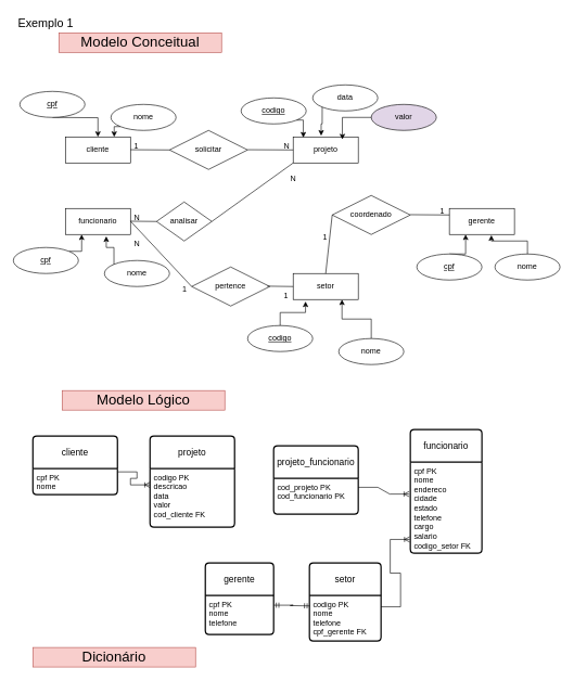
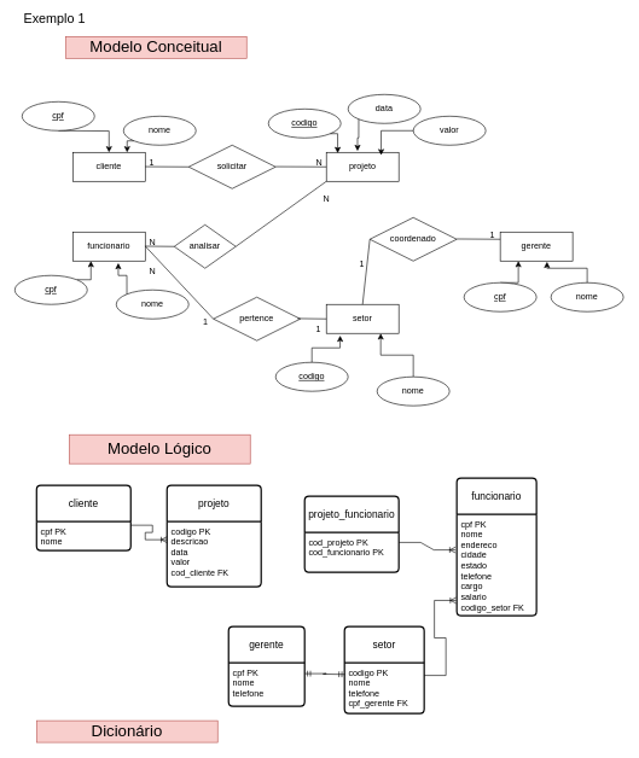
  <mxCell id="0" />
  <mxCell id="1" parent="0" />
  <mxCell id="2" value="&lt;font style=&quot;font-size: 22px;&quot;&gt;Modelo Conceitual&lt;/font&gt;" style="text;html=1;align=center;verticalAlign=middle;whiteSpace=wrap;rounded=0;fillColor=#f8cecc;strokeColor=#b85450;" vertex="1" parent="1"><mxGeometry x="90" y="50" width="250" height="30" as="geometry" /></mxCell>
- <mxCell id="3" value="&lt;font style=&quot;font-size: 18px;&quot;&gt;Exemplo 1&lt;/font&gt;" style="text;html=1;align=center;verticalAlign=middle;whiteSpace=wrap;rounded=0;" vertex="1" parent="1"><mxGeometry x="20" y="20" width="100" height="30" as="geometry" /></mxCell>
+ <mxCell id="3" value="&lt;font style=&quot;font-size: 18px;&quot;&gt;Exemplo 1&lt;/font&gt;" style="text;html=1;align=center;verticalAlign=middle;whiteSpace=wrap;rounded=0;" vertex="1" parent="1"><mxGeometry x="25" y="10" width="100" height="30" as="geometry" /></mxCell>
  <mxCell id="4" value="cliente" style="whiteSpace=wrap;html=1;align=center;" vertex="1" parent="1"><mxGeometry x="100" y="210" width="100" height="40" as="geometry" /></mxCell>
  <mxCell id="5" value="projeto" style="whiteSpace=wrap;html=1;align=center;" vertex="1" parent="1"><mxGeometry x="450" y="210" width="100" height="40" as="geometry" /></mxCell>
  <mxCell id="6" value="funcionario" style="whiteSpace=wrap;html=1;align=center;" vertex="1" parent="1"><mxGeometry x="100" y="320" width="100" height="40" as="geometry" /></mxCell>
  <mxCell id="7" style="edgeStyle=orthogonalEdgeStyle;rounded=0;orthogonalLoop=1;jettySize=auto;html=1;exitX=0.5;exitY=1;exitDx=0;exitDy=0;" edge="1" parent="1" target="4"><mxGeometry relative="1" as="geometry"><mxPoint x="80" y="180" as="sourcePoint" /></mxGeometry></mxCell>
  <mxCell id="8" style="edgeStyle=orthogonalEdgeStyle;rounded=0;orthogonalLoop=1;jettySize=auto;html=1;exitX=0;exitY=1;exitDx=0;exitDy=0;entryX=0.75;entryY=0;entryDx=0;entryDy=0;" edge="1" parent="1" source="9" target="4"><mxGeometry relative="1" as="geometry" /></mxCell>
  <mxCell id="9" value="nome" style="ellipse;whiteSpace=wrap;html=1;align=center;" vertex="1" parent="1"><mxGeometry x="170" y="160" width="100" height="40" as="geometry" /></mxCell>
  <mxCell id="10" value="cpf" style="ellipse;whiteSpace=wrap;html=1;align=center;fontStyle=4;" vertex="1" parent="1"><mxGeometry x="30" y="140" width="100" height="40" as="geometry" /></mxCell>
  <mxCell id="11" value="codigo" style="ellipse;whiteSpace=wrap;html=1;align=center;fontStyle=4;" vertex="1" parent="1"><mxGeometry x="370" y="150" width="100" height="40" as="geometry" /></mxCell>
  <mxCell id="12" value="data" style="ellipse;whiteSpace=wrap;html=1;align=center;" vertex="1" parent="1"><mxGeometry x="480" y="130" width="100" height="40" as="geometry" /></mxCell>
- <mxCell id="13" value="valor" style="ellipse;whiteSpace=wrap;html=1;align=center;fillColor=#e1d5e7;" vertex="1" parent="1"><mxGeometry x="570" y="160" width="100" height="40" as="geometry" /></mxCell>
+ <mxCell id="13" value="valor" style="ellipse;whiteSpace=wrap;html=1;align=center;" vertex="1" parent="1"><mxGeometry x="570" y="160" width="100" height="40" as="geometry" /></mxCell>
  <mxCell id="14" style="edgeStyle=orthogonalEdgeStyle;rounded=0;orthogonalLoop=1;jettySize=auto;html=1;exitX=1;exitY=1;exitDx=0;exitDy=0;entryX=0.156;entryY=0.025;entryDx=0;entryDy=0;entryPerimeter=0;" edge="1" parent="1" source="11" target="5"><mxGeometry relative="1" as="geometry" /></mxCell>
  <mxCell id="15" style="edgeStyle=orthogonalEdgeStyle;rounded=0;orthogonalLoop=1;jettySize=auto;html=1;exitX=0;exitY=1;exitDx=0;exitDy=0;entryX=0.43;entryY=-0.046;entryDx=0;entryDy=0;entryPerimeter=0;" edge="1" parent="1" source="12" target="5"><mxGeometry relative="1" as="geometry" /></mxCell>
  <mxCell id="16" style="edgeStyle=orthogonalEdgeStyle;rounded=0;orthogonalLoop=1;jettySize=auto;html=1;exitX=0;exitY=0.5;exitDx=0;exitDy=0;entryX=0.756;entryY=0.096;entryDx=0;entryDy=0;entryPerimeter=0;" edge="1" parent="1" source="13" target="5"><mxGeometry relative="1" as="geometry" /></mxCell>
  <mxCell id="17" value="solicitar" style="shape=rhombus;perimeter=rhombusPerimeter;whiteSpace=wrap;html=1;align=center;" vertex="1" parent="1"><mxGeometry x="260" y="200" width="120" height="60" as="geometry" /></mxCell>
  <mxCell id="18" value="" style="endArrow=none;html=1;rounded=0;" edge="1" parent="1"><mxGeometry relative="1" as="geometry"><mxPoint x="200" y="229.66" as="sourcePoint" /><mxPoint x="260" y="230" as="targetPoint" /></mxGeometry></mxCell>
  <mxCell id="19" value="" style="endArrow=none;html=1;rounded=0;entryX=0;entryY=0.5;entryDx=0;entryDy=0;" edge="1" parent="1" target="5"><mxGeometry relative="1" as="geometry"><mxPoint x="380" y="229.66" as="sourcePoint" /><mxPoint x="440" y="230" as="targetPoint" /></mxGeometry></mxCell>
  <mxCell id="20" value="1" style="text;strokeColor=none;fillColor=none;spacingLeft=4;spacingRight=4;overflow=hidden;rotatable=0;points=[[0,0.5],[1,0.5]];portConstraint=eastwest;fontSize=12;whiteSpace=wrap;html=1;" vertex="1" parent="1"><mxGeometry x="200" y="210" width="20" height="20" as="geometry" /></mxCell>
  <mxCell id="21" value="N" style="text;strokeColor=none;fillColor=none;spacingLeft=4;spacingRight=4;overflow=hidden;rotatable=0;points=[[0,0.5],[1,0.5]];portConstraint=eastwest;fontSize=12;whiteSpace=wrap;html=1;" vertex="1" parent="1"><mxGeometry x="430" y="210" width="20" height="20" as="geometry" /></mxCell>
  <mxCell id="22" value="nome" style="ellipse;whiteSpace=wrap;html=1;align=center;" vertex="1" parent="1"><mxGeometry x="160" y="400" width="100" height="40" as="geometry" /></mxCell>
  <mxCell id="23" style="edgeStyle=orthogonalEdgeStyle;rounded=0;orthogonalLoop=1;jettySize=auto;html=1;exitX=1;exitY=0;exitDx=0;exitDy=0;entryX=0.25;entryY=1;entryDx=0;entryDy=0;" edge="1" parent="1" source="24" target="6"><mxGeometry relative="1" as="geometry" /></mxCell>
  <mxCell id="24" value="cpf" style="ellipse;whiteSpace=wrap;html=1;align=center;fontStyle=4;" vertex="1" parent="1"><mxGeometry x="20" y="380" width="100" height="40" as="geometry" /></mxCell>
  <mxCell id="25" style="edgeStyle=orthogonalEdgeStyle;rounded=0;orthogonalLoop=1;jettySize=auto;html=1;exitX=0;exitY=0;exitDx=0;exitDy=0;entryX=0.628;entryY=1.071;entryDx=0;entryDy=0;entryPerimeter=0;" edge="1" parent="1" source="22" target="6"><mxGeometry relative="1" as="geometry" /></mxCell>
  <mxCell id="26" value="analisar" style="shape=rhombus;perimeter=rhombusPerimeter;whiteSpace=wrap;html=1;align=center;" vertex="1" parent="1"><mxGeometry x="240" y="310" width="85" height="60" as="geometry" /></mxCell>
  <mxCell id="27" value="" style="endArrow=none;html=1;rounded=0;entryX=0;entryY=0.5;entryDx=0;entryDy=0;" edge="1" parent="1" target="26"><mxGeometry relative="1" as="geometry"><mxPoint x="200" y="339.58" as="sourcePoint" /><mxPoint x="360" y="339.58" as="targetPoint" /></mxGeometry></mxCell>
  <mxCell id="28" value="" style="endArrow=none;html=1;rounded=0;entryX=0;entryY=1;entryDx=0;entryDy=0;exitX=1;exitY=0.5;exitDx=0;exitDy=0;" edge="1" parent="1" source="26" target="5"><mxGeometry relative="1" as="geometry"><mxPoint x="350" y="339.58" as="sourcePoint" /><mxPoint x="510" y="339.58" as="targetPoint" /></mxGeometry></mxCell>
  <mxCell id="29" value="setor" style="whiteSpace=wrap;html=1;align=center;" vertex="1" parent="1"><mxGeometry x="450" y="420" width="100" height="40" as="geometry" /></mxCell>
  <mxCell id="30" value="pertence" style="shape=rhombus;perimeter=rhombusPerimeter;whiteSpace=wrap;html=1;align=center;" vertex="1" parent="1"><mxGeometry x="294" y="410" width="120" height="60" as="geometry" /></mxCell>
  <mxCell id="31" value="" style="endArrow=none;html=1;rounded=0;entryX=0;entryY=0.5;entryDx=0;entryDy=0;" edge="1" parent="1" target="30"><mxGeometry relative="1" as="geometry"><mxPoint x="200" y="339.5" as="sourcePoint" /><mxPoint x="360" y="339.5" as="targetPoint" /></mxGeometry></mxCell>
  <mxCell id="32" value="" style="endArrow=none;html=1;rounded=0;" edge="1" parent="1"><mxGeometry relative="1" as="geometry"><mxPoint x="410" y="439.5" as="sourcePoint" /><mxPoint x="450" y="440" as="targetPoint" /></mxGeometry></mxCell>
  <mxCell id="33" value="N" style="text;strokeColor=none;fillColor=none;spacingLeft=4;spacingRight=4;overflow=hidden;rotatable=0;points=[[0,0.5],[1,0.5]];portConstraint=eastwest;fontSize=12;whiteSpace=wrap;html=1;" vertex="1" parent="1"><mxGeometry x="440" y="260" width="20" height="20" as="geometry" /></mxCell>
  <mxCell id="34" value="N" style="text;strokeColor=none;fillColor=none;spacingLeft=4;spacingRight=4;overflow=hidden;rotatable=0;points=[[0,0.5],[1,0.5]];portConstraint=eastwest;fontSize=12;whiteSpace=wrap;html=1;" vertex="1" parent="1"><mxGeometry x="200" y="360" width="20" height="20" as="geometry" /></mxCell>
  <mxCell id="35" value="N" style="text;strokeColor=none;fillColor=none;spacingLeft=4;spacingRight=4;overflow=hidden;rotatable=0;points=[[0,0.5],[1,0.5]];portConstraint=eastwest;fontSize=12;whiteSpace=wrap;html=1;" vertex="1" parent="1"><mxGeometry x="200" y="320" width="20" height="20" as="geometry" /></mxCell>
  <mxCell id="36" value="1" style="text;strokeColor=none;fillColor=none;spacingLeft=4;spacingRight=4;overflow=hidden;rotatable=0;points=[[0,0.5],[1,0.5]];portConstraint=eastwest;fontSize=12;whiteSpace=wrap;html=1;" vertex="1" parent="1"><mxGeometry x="274" y="430" width="20" height="20" as="geometry" /></mxCell>
  <mxCell id="37" style="edgeStyle=orthogonalEdgeStyle;rounded=0;orthogonalLoop=1;jettySize=auto;html=1;exitX=0.5;exitY=0;exitDx=0;exitDy=0;entryX=0.75;entryY=1;entryDx=0;entryDy=0;" edge="1" parent="1" source="38" target="29"><mxGeometry relative="1" as="geometry" /></mxCell>
  <mxCell id="38" value="nome" style="ellipse;whiteSpace=wrap;html=1;align=center;" vertex="1" parent="1"><mxGeometry x="520" y="520" width="100" height="40" as="geometry" /></mxCell>
  <mxCell id="39" value="codigo" style="ellipse;whiteSpace=wrap;html=1;align=center;fontStyle=4;" vertex="1" parent="1"><mxGeometry x="380" y="500" width="100" height="40" as="geometry" /></mxCell>
  <mxCell id="40" style="edgeStyle=orthogonalEdgeStyle;rounded=0;orthogonalLoop=1;jettySize=auto;html=1;exitX=0.5;exitY=0;exitDx=0;exitDy=0;entryX=0.19;entryY=1.075;entryDx=0;entryDy=0;entryPerimeter=0;" edge="1" parent="1" source="39" target="29"><mxGeometry relative="1" as="geometry" /></mxCell>
  <mxCell id="41" value="coordenado" style="shape=rhombus;perimeter=rhombusPerimeter;whiteSpace=wrap;html=1;align=center;" vertex="1" parent="1"><mxGeometry x="510" y="300" width="120" height="60" as="geometry" /></mxCell>
  <mxCell id="42" value="gerente" style="whiteSpace=wrap;html=1;align=center;" vertex="1" parent="1"><mxGeometry x="690" y="320" width="100" height="40" as="geometry" /></mxCell>
  <mxCell id="43" value="nome" style="ellipse;whiteSpace=wrap;html=1;align=center;" vertex="1" parent="1"><mxGeometry x="760" y="390" width="100" height="40" as="geometry" /></mxCell>
  <mxCell id="44" style="edgeStyle=orthogonalEdgeStyle;rounded=0;orthogonalLoop=1;jettySize=auto;html=1;exitX=0.5;exitY=0;exitDx=0;exitDy=0;entryX=0.25;entryY=1;entryDx=0;entryDy=0;" edge="1" parent="1" source="45" target="42"><mxGeometry relative="1" as="geometry" /></mxCell>
  <mxCell id="45" value="cpf" style="ellipse;whiteSpace=wrap;html=1;align=center;fontStyle=4;" vertex="1" parent="1"><mxGeometry x="640" y="390" width="100" height="40" as="geometry" /></mxCell>
  <mxCell id="46" style="edgeStyle=orthogonalEdgeStyle;rounded=0;orthogonalLoop=1;jettySize=auto;html=1;exitX=0.5;exitY=0;exitDx=0;exitDy=0;entryX=0.645;entryY=1.027;entryDx=0;entryDy=0;entryPerimeter=0;" edge="1" parent="1" source="43" target="42"><mxGeometry relative="1" as="geometry" /></mxCell>
  <mxCell id="47" value="" style="endArrow=none;html=1;rounded=0;entryX=0;entryY=0.5;entryDx=0;entryDy=0;exitX=0.5;exitY=0;exitDx=0;exitDy=0;" edge="1" parent="1" source="29" target="41"><mxGeometry relative="1" as="geometry"><mxPoint x="490" y="420" as="sourcePoint" /><mxPoint x="650" y="420" as="targetPoint" /></mxGeometry></mxCell>
  <mxCell id="48" value="" style="endArrow=none;html=1;rounded=0;entryX=0;entryY=0.25;entryDx=0;entryDy=0;" edge="1" parent="1" target="42"><mxGeometry relative="1" as="geometry"><mxPoint x="630" y="329.55" as="sourcePoint" /><mxPoint x="790" y="329.55" as="targetPoint" /></mxGeometry></mxCell>
  <mxCell id="49" value="1" style="text;strokeColor=none;fillColor=none;spacingLeft=4;spacingRight=4;overflow=hidden;rotatable=0;points=[[0,0.5],[1,0.5]];portConstraint=eastwest;fontSize=12;whiteSpace=wrap;html=1;" vertex="1" parent="1"><mxGeometry x="430" y="440" width="20" height="20" as="geometry" /></mxCell>
  <mxCell id="50" value="1" style="text;strokeColor=none;fillColor=none;spacingLeft=4;spacingRight=4;overflow=hidden;rotatable=0;points=[[0,0.5],[1,0.5]];portConstraint=eastwest;fontSize=12;whiteSpace=wrap;html=1;" vertex="1" parent="1"><mxGeometry x="490" y="350" width="20" height="20" as="geometry" /></mxCell>
  <mxCell id="51" value="1" style="text;strokeColor=none;fillColor=none;spacingLeft=4;spacingRight=4;overflow=hidden;rotatable=0;points=[[0,0.5],[1,0.5]];portConstraint=eastwest;fontSize=12;whiteSpace=wrap;html=1;" vertex="1" parent="1"><mxGeometry x="670" y="310" width="20" height="20" as="geometry" /></mxCell>
- <mxCell id="52" value="&lt;span style=&quot;font-size: 22px;&quot;&gt;Modelo Lógico&lt;/span&gt;" style="text;html=1;align=center;verticalAlign=middle;whiteSpace=wrap;rounded=0;fillColor=#f8cecc;strokeColor=#b85450;" vertex="1" parent="1"><mxGeometry x="95" y="600" width="250" height="30" as="geometry" /></mxCell>
+ <mxCell id="52" value="&lt;span style=&quot;font-size: 22px;&quot;&gt;Modelo Lógico&lt;/span&gt;" style="text;html=1;align=center;verticalAlign=middle;whiteSpace=wrap;rounded=0;fillColor=#f8cecc;strokeColor=#b85450;" vertex="1" parent="1"><mxGeometry x="95" y="600" width="250" height="40" as="geometry" /></mxCell>
  <mxCell id="53" value="cliente" style="swimlane;childLayout=stackLayout;horizontal=1;startSize=50;horizontalStack=0;rounded=1;fontSize=14;fontStyle=0;strokeWidth=2;resizeParent=0;resizeLast=1;shadow=0;dashed=0;align=center;arcSize=4;whiteSpace=wrap;html=1;" vertex="1" parent="1"><mxGeometry x="50" y="670" width="130" height="90" as="geometry" /></mxCell>
  <mxCell id="54" value="cpf PK&lt;div&gt;nome&lt;/div&gt;" style="align=left;strokeColor=none;fillColor=none;spacingLeft=4;fontSize=12;verticalAlign=top;resizable=0;rotatable=0;part=1;html=1;" vertex="1" parent="53"><mxGeometry y="50" width="130" height="40" as="geometry" /></mxCell>
  <mxCell id="55" value="projeto" style="swimlane;childLayout=stackLayout;horizontal=1;startSize=50;horizontalStack=0;rounded=1;fontSize=14;fontStyle=0;strokeWidth=2;resizeParent=0;resizeLast=1;shadow=0;dashed=0;align=center;arcSize=4;whiteSpace=wrap;html=1;" vertex="1" parent="1"><mxGeometry x="230" y="670" width="130" height="140" as="geometry" /></mxCell>
  <mxCell id="56" value="codigo PK&lt;div&gt;descricao&lt;/div&gt;&lt;div&gt;data&lt;/div&gt;&lt;div&gt;valor&lt;/div&gt;&lt;div&gt;cod_cliente FK&lt;/div&gt;" style="align=left;strokeColor=none;fillColor=none;spacingLeft=4;fontSize=12;verticalAlign=top;resizable=0;rotatable=0;part=1;html=1;" vertex="1" parent="55"><mxGeometry y="50" width="130" height="90" as="geometry" /></mxCell>
  <mxCell id="57" value="funcionario" style="swimlane;childLayout=stackLayout;horizontal=1;startSize=50;horizontalStack=0;rounded=1;fontSize=14;fontStyle=0;strokeWidth=2;resizeParent=0;resizeLast=1;shadow=0;dashed=0;align=center;arcSize=4;whiteSpace=wrap;html=1;" vertex="1" parent="1"><mxGeometry x="630" y="660" width="110" height="190" as="geometry" /></mxCell>
  <mxCell id="58" value="cpf PK&lt;div&gt;nome&lt;/div&gt;&lt;div&gt;endereco&lt;/div&gt;&lt;div&gt;cidade&lt;/div&gt;&lt;div&gt;estado&lt;/div&gt;&lt;div&gt;telefone&lt;/div&gt;&lt;div&gt;cargo&lt;/div&gt;&lt;div&gt;salario&lt;/div&gt;&lt;div&gt;codigo_setor FK&lt;/div&gt;" style="align=left;strokeColor=none;fillColor=none;spacingLeft=4;fontSize=12;verticalAlign=top;resizable=0;rotatable=0;part=1;html=1;" vertex="1" parent="57"><mxGeometry y="50" width="110" height="140" as="geometry" /></mxCell>
  <mxCell id="59" value="projeto_funcionario" style="swimlane;childLayout=stackLayout;horizontal=1;startSize=50;horizontalStack=0;rounded=1;fontSize=14;fontStyle=0;strokeWidth=2;resizeParent=0;resizeLast=1;shadow=0;dashed=0;align=center;arcSize=4;whiteSpace=wrap;html=1;" vertex="1" parent="1"><mxGeometry x="420" y="685" width="130" height="105" as="geometry" /></mxCell>
  <mxCell id="60" value="cod_projeto PK&lt;div&gt;cod_funcionario PK&lt;/div&gt;" style="align=left;strokeColor=none;fillColor=none;spacingLeft=4;fontSize=12;verticalAlign=top;resizable=0;rotatable=0;part=1;html=1;" vertex="1" parent="59"><mxGeometry y="50" width="130" height="55" as="geometry" /></mxCell>
  <mxCell id="61" value="" style="edgeStyle=entityRelationEdgeStyle;fontSize=12;html=1;endArrow=ERoneToMany;rounded=0;entryX=0;entryY=0.25;entryDx=0;entryDy=0;" edge="1" parent="1"><mxGeometry width="100" height="100" relative="1" as="geometry"><mxPoint x="180" y="725" as="sourcePoint" /><mxPoint x="230" y="745" as="targetPoint" /><Array as="points"><mxPoint x="220" y="795" /></Array></mxGeometry></mxCell>
  <mxCell id="62" value="" style="edgeStyle=entityRelationEdgeStyle;fontSize=12;html=1;endArrow=ERoneToMany;rounded=0;entryX=-0.015;entryY=0.351;entryDx=0;entryDy=0;entryPerimeter=0;exitX=1;exitY=0.25;exitDx=0;exitDy=0;" edge="1" parent="1" source="60" target="58"><mxGeometry width="100" height="100" relative="1" as="geometry"><mxPoint x="590" y="780" as="sourcePoint" /><mxPoint x="500" y="817" as="targetPoint" /></mxGeometry></mxCell>
  <mxCell id="63" value="gerente" style="swimlane;childLayout=stackLayout;horizontal=1;startSize=50;horizontalStack=0;rounded=1;fontSize=14;fontStyle=0;strokeWidth=2;resizeParent=0;resizeLast=1;shadow=0;dashed=0;align=center;arcSize=4;whiteSpace=wrap;html=1;" vertex="1" parent="1"><mxGeometry x="315" y="865" width="105" height="110" as="geometry" /></mxCell>
  <mxCell id="64" value="&lt;div&gt;cpf PK&lt;/div&gt;&lt;div&gt;nome&lt;/div&gt;&lt;div&gt;telefone&lt;/div&gt;" style="align=left;strokeColor=none;fillColor=none;spacingLeft=4;fontSize=12;verticalAlign=top;resizable=0;rotatable=0;part=1;html=1;" vertex="1" parent="63"><mxGeometry y="50" width="105" height="60" as="geometry" /></mxCell>
  <mxCell id="65" value="setor" style="swimlane;childLayout=stackLayout;horizontal=1;startSize=50;horizontalStack=0;rounded=1;fontSize=14;fontStyle=0;strokeWidth=2;resizeParent=0;resizeLast=1;shadow=0;dashed=0;align=center;arcSize=4;whiteSpace=wrap;html=1;" vertex="1" parent="1"><mxGeometry x="475" y="865" width="110" height="120" as="geometry" /></mxCell>
  <mxCell id="66" value="&lt;div&gt;codigo PK&lt;/div&gt;&lt;div&gt;nome&amp;nbsp;&lt;/div&gt;&lt;div&gt;telefone&lt;/div&gt;&lt;div&gt;cpf_gerente FK&lt;/div&gt;" style="align=left;strokeColor=none;fillColor=none;spacingLeft=4;fontSize=12;verticalAlign=top;resizable=0;rotatable=0;part=1;html=1;" vertex="1" parent="65"><mxGeometry y="50" width="110" height="70" as="geometry" /></mxCell>
  <mxCell id="67" value="" style="edgeStyle=entityRelationEdgeStyle;fontSize=12;html=1;endArrow=ERoneToMany;rounded=0;exitX=1;exitY=0.25;exitDx=0;exitDy=0;entryX=-0.008;entryY=0.849;entryDx=0;entryDy=0;entryPerimeter=0;" edge="1" parent="1" source="66" target="58"><mxGeometry width="100" height="100" relative="1" as="geometry"><mxPoint x="450" y="840" as="sourcePoint" /><mxPoint x="550" y="740" as="targetPoint" /><Array as="points"><mxPoint x="360" y="830" /></Array></mxGeometry></mxCell>
  <mxCell id="68" value="" style="edgeStyle=entityRelationEdgeStyle;fontSize=12;html=1;endArrow=ERmandOne;startArrow=ERmandOne;rounded=0;entryX=0.004;entryY=0.23;entryDx=0;entryDy=0;entryPerimeter=0;" edge="1" parent="1" target="66"><mxGeometry width="100" height="100" relative="1" as="geometry"><mxPoint x="420" y="930" as="sourcePoint" /><mxPoint x="470" y="930" as="targetPoint" /></mxGeometry></mxCell>
  <mxCell id="69" value="&lt;span style=&quot;font-size: 22px;&quot;&gt;Dicionário&lt;/span&gt;" style="text;html=1;align=center;verticalAlign=middle;whiteSpace=wrap;rounded=0;fillColor=#f8cecc;strokeColor=#b85450;" vertex="1" parent="1"><mxGeometry x="50" y="995" width="250" height="30" as="geometry" /></mxCell>
